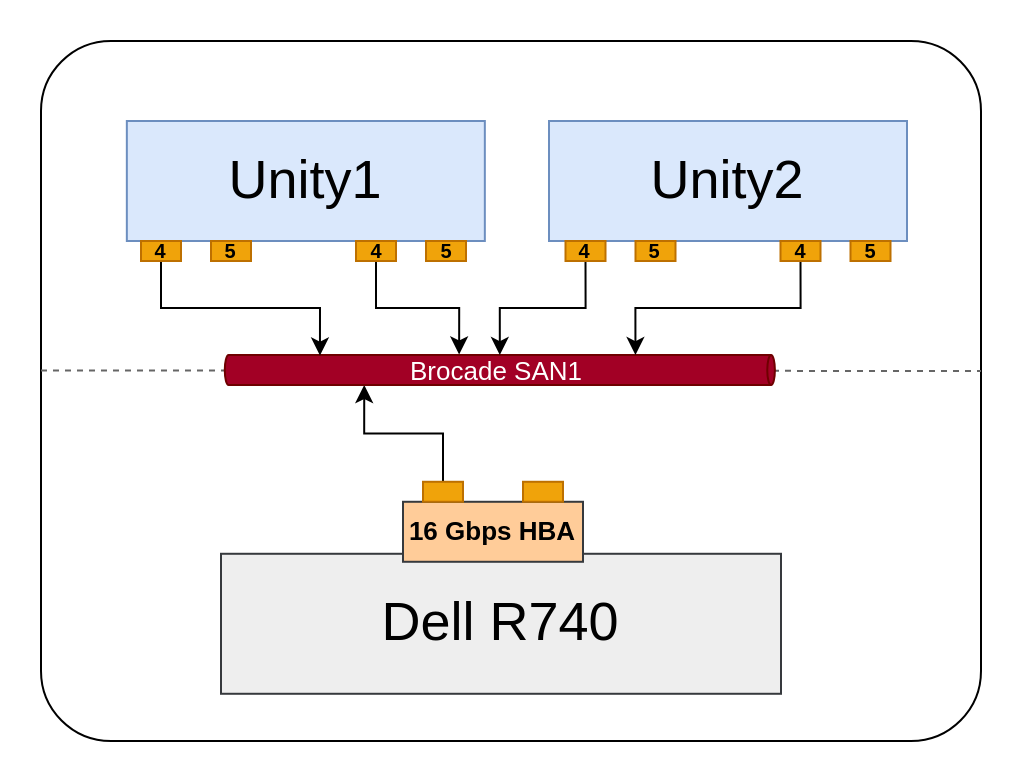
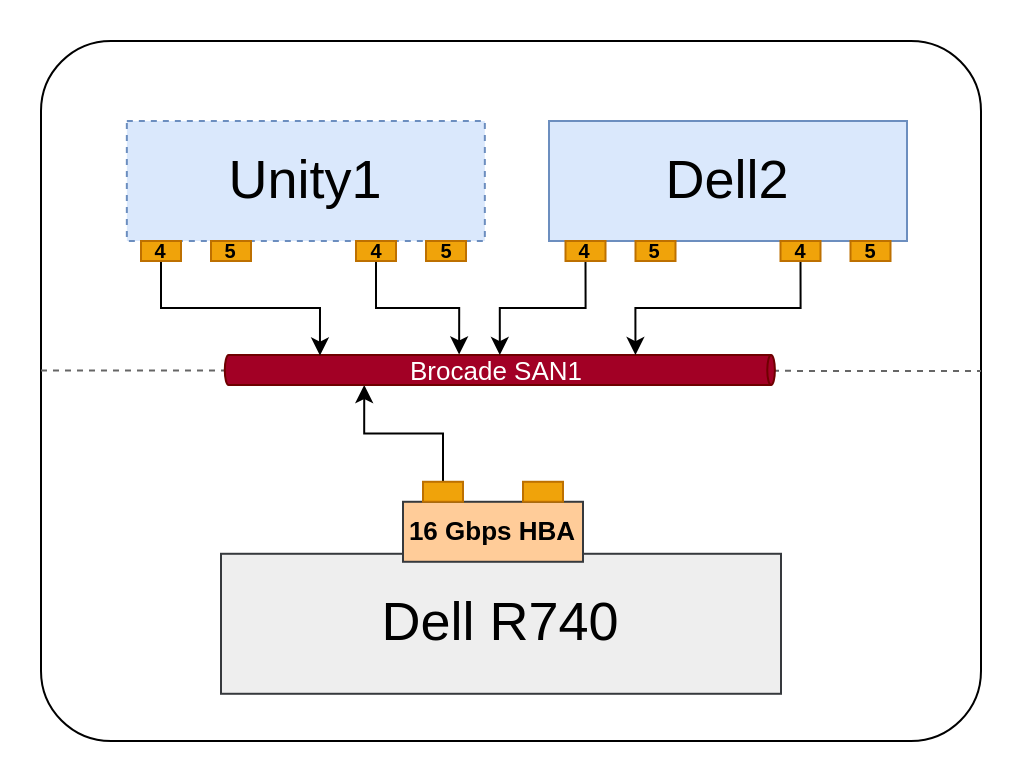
  <mxCell id="0" />
  <mxCell id="1" parent="0" />
  <mxCell id="2" value="" style="rounded=1;whiteSpace=wrap;html=1;fontSize=14;fillColor=none;arcSize=10;" parent="1" vertex="1"><mxGeometry x="20" y="20" width="470" height="350" as="geometry" /></mxCell>
  <mxCell id="3" value="&lt;font style=&quot;font-size: 27px&quot;&gt;Dell R740&lt;/font&gt;" style="rounded=0;whiteSpace=wrap;html=1;fillColor=#eeeeee;strokeColor=#36393d;" parent="1" vertex="1"><mxGeometry x="110" y="276.39" width="280" height="70" as="geometry" /></mxCell>
  <mxCell id="4" value="16 Gbps HBA" style="rounded=0;whiteSpace=wrap;html=1;fillColor=#ffcc99;strokeColor=#36393d;fontSize=13;fontStyle=1" parent="1" vertex="1"><mxGeometry x="201" y="250.39" width="90" height="30" as="geometry" /></mxCell>
  <mxCell id="5" style="edgeStyle=orthogonalEdgeStyle;rounded=0;orthogonalLoop=1;jettySize=auto;html=1;exitX=0.5;exitY=0;exitDx=0;exitDy=0;entryX=1;entryY=0;entryDx=0;entryDy=205.342;entryPerimeter=0;fontSize=13;strokeWidth=1;" parent="1" source="6" target="9" edge="1"><mxGeometry relative="1" as="geometry" /></mxCell>
  <mxCell id="6" value="" style="rounded=0;whiteSpace=wrap;html=1;fillColor=#f0a30a;strokeColor=#BD7000;fontColor=#000000;" parent="1" vertex="1"><mxGeometry x="211" y="240.39" width="20" height="10" as="geometry" /></mxCell>
  <mxCell id="7" value="" style="rounded=0;whiteSpace=wrap;html=1;fillColor=#f0a30a;strokeColor=#BD7000;fontColor=#000000;" parent="1" vertex="1"><mxGeometry x="261" y="240.39" width="20" height="10" as="geometry" /></mxCell>
  <mxCell id="8" value="" style="endArrow=none;dashed=1;html=1;strokeWidth=1;fontSize=13;gradientColor=#b3b3b3;fillColor=#f5f5f5;strokeColor=#666666;exitX=0;exitY=0.5;exitDx=0;exitDy=0;" parent="1" edge="1"><mxGeometry width="50" height="50" relative="1" as="geometry"><mxPoint x="20" y="184.695" as="sourcePoint" /><mxPoint x="490" y="185" as="targetPoint" /></mxGeometry></mxCell>
  <mxCell id="9" value="Brocade SAN1" style="shape=cylinder3;whiteSpace=wrap;html=1;boundedLbl=1;backgroundOutline=1;size=1.907;fontSize=13;fillColor=#a20025;rotation=90;strokeColor=#6F0000;fontColor=#ffffff;horizontal=0;" parent="1" vertex="1"><mxGeometry x="241.92" y="47" width="15" height="275.06" as="geometry" /></mxCell>
- <mxCell id="10" value="&lt;font style=&quot;font-size: 27px&quot;&gt;Unity2&lt;/font&gt;" style="rounded=0;whiteSpace=wrap;html=1;fillColor=#dae8fc;strokeColor=#6c8ebf;" vertex="1" parent="1"><mxGeometry x="274" y="60" width="179" height="60" as="geometry" /></mxCell>
- <mxCell id="11" value="&lt;font style=&quot;font-size: 27px&quot;&gt;Unity1&lt;/font&gt;" style="rounded=0;whiteSpace=wrap;html=1;fillColor=#dae8fc;strokeColor=#6c8ebf;" vertex="1" parent="1"><mxGeometry x="62.92" y="60" width="179" height="60" as="geometry" /></mxCell>
+ <mxCell id="10" value="&lt;font style=&quot;font-size: 27px&quot;&gt;Dell2&lt;/font&gt;" style="rounded=0;whiteSpace=wrap;html=1;fillColor=#dae8fc;strokeColor=#6c8ebf;" vertex="1" parent="1"><mxGeometry x="274" y="60" width="179" height="60" as="geometry" /></mxCell>
+ <mxCell id="11" value="&lt;font style=&quot;font-size: 27px&quot;&gt;Unity1&lt;/font&gt;" style="rounded=0;whiteSpace=wrap;html=1;fillColor=#dae8fc;strokeColor=#6c8ebf;dashed=1;" vertex="1" parent="1"><mxGeometry x="62.92" y="60" width="179" height="60" as="geometry" /></mxCell>
  <mxCell id="12" style="edgeStyle=orthogonalEdgeStyle;rounded=0;orthogonalLoop=1;jettySize=auto;html=1;exitX=0.5;exitY=1;exitDx=0;exitDy=0;entryX=0.017;entryY=0.827;entryDx=0;entryDy=0;entryPerimeter=0;fontSize=10;" edge="1" parent="1" source="13" target="9"><mxGeometry relative="1" as="geometry" /></mxCell>
  <mxCell id="13" value="4" style="rounded=0;whiteSpace=wrap;html=1;fillColor=#f0a30a;strokeColor=#BD7000;fontColor=#000000;fontStyle=1;fontSize=10;" vertex="1" parent="1"><mxGeometry x="70" y="120" width="20" height="10" as="geometry" /></mxCell>
  <mxCell id="14" value="5" style="rounded=0;whiteSpace=wrap;html=1;fillColor=#f0a30a;strokeColor=#BD7000;fontColor=#000000;fontStyle=1;fontSize=10;" vertex="1" parent="1"><mxGeometry x="105" y="120" width="20" height="10" as="geometry" /></mxCell>
  <mxCell id="15" style="edgeStyle=orthogonalEdgeStyle;rounded=0;orthogonalLoop=1;jettySize=auto;html=1;exitX=0.5;exitY=1;exitDx=0;exitDy=0;entryX=-0.021;entryY=0.574;entryDx=0;entryDy=0;entryPerimeter=0;fontSize=10;" edge="1" parent="1" source="16" target="9"><mxGeometry relative="1" as="geometry" /></mxCell>
  <mxCell id="16" value="4" style="rounded=0;whiteSpace=wrap;html=1;fillColor=#f0a30a;strokeColor=#BD7000;fontColor=#000000;fontStyle=1;fontSize=10;" vertex="1" parent="1"><mxGeometry x="177.5" y="120" width="20" height="10" as="geometry" /></mxCell>
  <mxCell id="17" value="5" style="rounded=0;whiteSpace=wrap;html=1;fillColor=#f0a30a;strokeColor=#BD7000;fontColor=#000000;fontStyle=1;fontSize=10;" vertex="1" parent="1"><mxGeometry x="212.5" y="120" width="20" height="10" as="geometry" /></mxCell>
  <mxCell id="18" style="edgeStyle=orthogonalEdgeStyle;rounded=0;orthogonalLoop=1;jettySize=auto;html=1;exitX=0.5;exitY=1;exitDx=0;exitDy=0;fontSize=10;" edge="1" parent="1" source="19" target="9"><mxGeometry relative="1" as="geometry" /></mxCell>
  <mxCell id="19" value="4" style="rounded=0;whiteSpace=wrap;html=1;fillColor=#f0a30a;strokeColor=#BD7000;fontColor=#000000;fontStyle=1;fontSize=10;" vertex="1" parent="1"><mxGeometry x="282.25" y="120" width="20" height="10" as="geometry" /></mxCell>
  <mxCell id="20" value="5" style="rounded=0;whiteSpace=wrap;html=1;fillColor=#f0a30a;strokeColor=#BD7000;fontColor=#000000;fontStyle=1;fontSize=10;" vertex="1" parent="1"><mxGeometry x="317.25" y="120" width="20" height="10" as="geometry" /></mxCell>
  <mxCell id="21" style="edgeStyle=orthogonalEdgeStyle;rounded=0;orthogonalLoop=1;jettySize=auto;html=1;exitX=0.5;exitY=1;exitDx=0;exitDy=0;entryX=0;entryY=0;entryDx=0;entryDy=69.718;entryPerimeter=0;fontSize=10;" edge="1" parent="1" source="22" target="9"><mxGeometry relative="1" as="geometry" /></mxCell>
  <mxCell id="22" value="4" style="rounded=0;whiteSpace=wrap;html=1;fillColor=#f0a30a;strokeColor=#BD7000;fontColor=#000000;fontStyle=1;fontSize=10;" vertex="1" parent="1"><mxGeometry x="389.75" y="120" width="20" height="10" as="geometry" /></mxCell>
  <mxCell id="23" value="5" style="rounded=0;whiteSpace=wrap;html=1;fillColor=#f0a30a;strokeColor=#BD7000;fontColor=#000000;fontStyle=1;fontSize=10;" vertex="1" parent="1"><mxGeometry x="424.75" y="120" width="20" height="10" as="geometry" /></mxCell>
